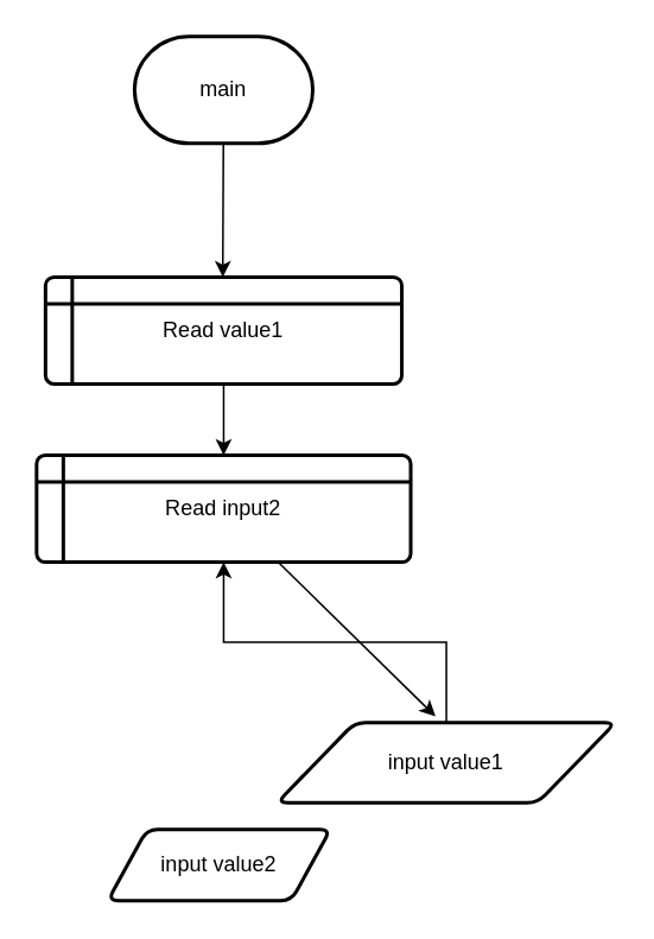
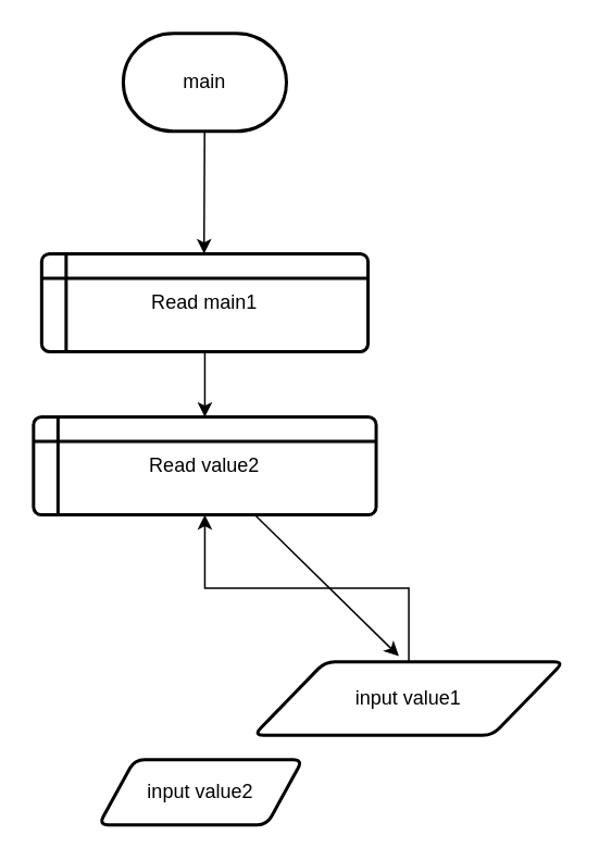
  <mxCell id="0" />
  <mxCell id="1" parent="0" />
  <mxCell id="2" value="main" style="text;html=1;align=center;verticalAlign=middle;resizable=0;points=[];autosize=1;strokeColor=none;fillColor=none;" vertex="1" parent="1"><mxGeometry x="110" y="20" width="50" height="30" as="geometry" /></mxCell>
  <mxCell id="3" value="main" style="strokeWidth=2;html=1;shape=mxgraph.flowchart.terminator;whiteSpace=wrap;" vertex="1" parent="1"><mxGeometry x="75" y="20" width="100" height="60" as="geometry" /></mxCell>
  <mxCell id="4" value="" style="endArrow=classic;html=1;rounded=0;" edge="1" parent="1" source="3"><mxGeometry width="50" height="50" relative="1" as="geometry"><mxPoint x="125" y="255" as="sourcePoint" /><mxPoint x="124.5" y="155" as="targetPoint" /></mxGeometry></mxCell>
- <mxCell id="5" value="Read input2" style="shape=internalStorage;whiteSpace=wrap;html=1;dx=15;dy=15;rounded=1;arcSize=8;strokeWidth=2;" vertex="1" parent="1"><mxGeometry x="20" y="255" width="210" height="60" as="geometry" /></mxCell>
+ <mxCell id="5" value="Read value2" style="shape=internalStorage;whiteSpace=wrap;html=1;dx=15;dy=15;rounded=1;arcSize=8;strokeWidth=2;" vertex="1" parent="1"><mxGeometry x="20" y="255" width="210" height="60" as="geometry" /></mxCell>
  <mxCell id="6" value="" style="endArrow=classic;html=1;rounded=0;" edge="1" parent="1"><mxGeometry width="50" height="50" relative="1" as="geometry"><mxPoint x="125" y="195" as="sourcePoint" /><mxPoint x="125" y="255" as="targetPoint" /><Array as="points" /></mxGeometry></mxCell>
- <mxCell id="7" value="Read value1" style="shape=internalStorage;whiteSpace=wrap;html=1;dx=15;dy=15;rounded=1;arcSize=8;strokeWidth=2;" vertex="1" parent="1"><mxGeometry x="25" y="155" width="200" height="60" as="geometry" /></mxCell>
+ <mxCell id="7" value="Read main1" style="shape=internalStorage;whiteSpace=wrap;html=1;dx=15;dy=15;rounded=1;arcSize=8;strokeWidth=2;" vertex="1" parent="1"><mxGeometry x="25" y="155" width="200" height="60" as="geometry" /></mxCell>
  <mxCell id="8" value="" style="edgeStyle=orthogonalEdgeStyle;rounded=0;orthogonalLoop=1;jettySize=auto;html=1;" edge="1" parent="1" source="9" target="5"><mxGeometry relative="1" as="geometry" /></mxCell>
  <mxCell id="9" value="input value1" style="shape=parallelogram;html=1;strokeWidth=2;perimeter=parallelogramPerimeter;whiteSpace=wrap;rounded=1;arcSize=12;size=0.23;" vertex="1" parent="1"><mxGeometry x="155" y="405" width="190" height="45" as="geometry" /></mxCell>
  <mxCell id="10" value="input value2" style="shape=parallelogram;html=1;strokeWidth=2;perimeter=parallelogramPerimeter;whiteSpace=wrap;rounded=1;arcSize=12;size=0.176;" vertex="1" parent="1"><mxGeometry x="60" y="465" width="125" height="40" as="geometry" /></mxCell>
  <mxCell id="11" value="" style="endArrow=classic;html=1;rounded=0;entryX=0.468;entryY=-0.075;entryDx=0;entryDy=0;entryPerimeter=0;" edge="1" parent="1" source="5" target="9"><mxGeometry width="50" height="50" relative="1" as="geometry"><mxPoint x="105" y="365" as="sourcePoint" /><mxPoint x="125" y="365" as="targetPoint" /></mxGeometry></mxCell>
